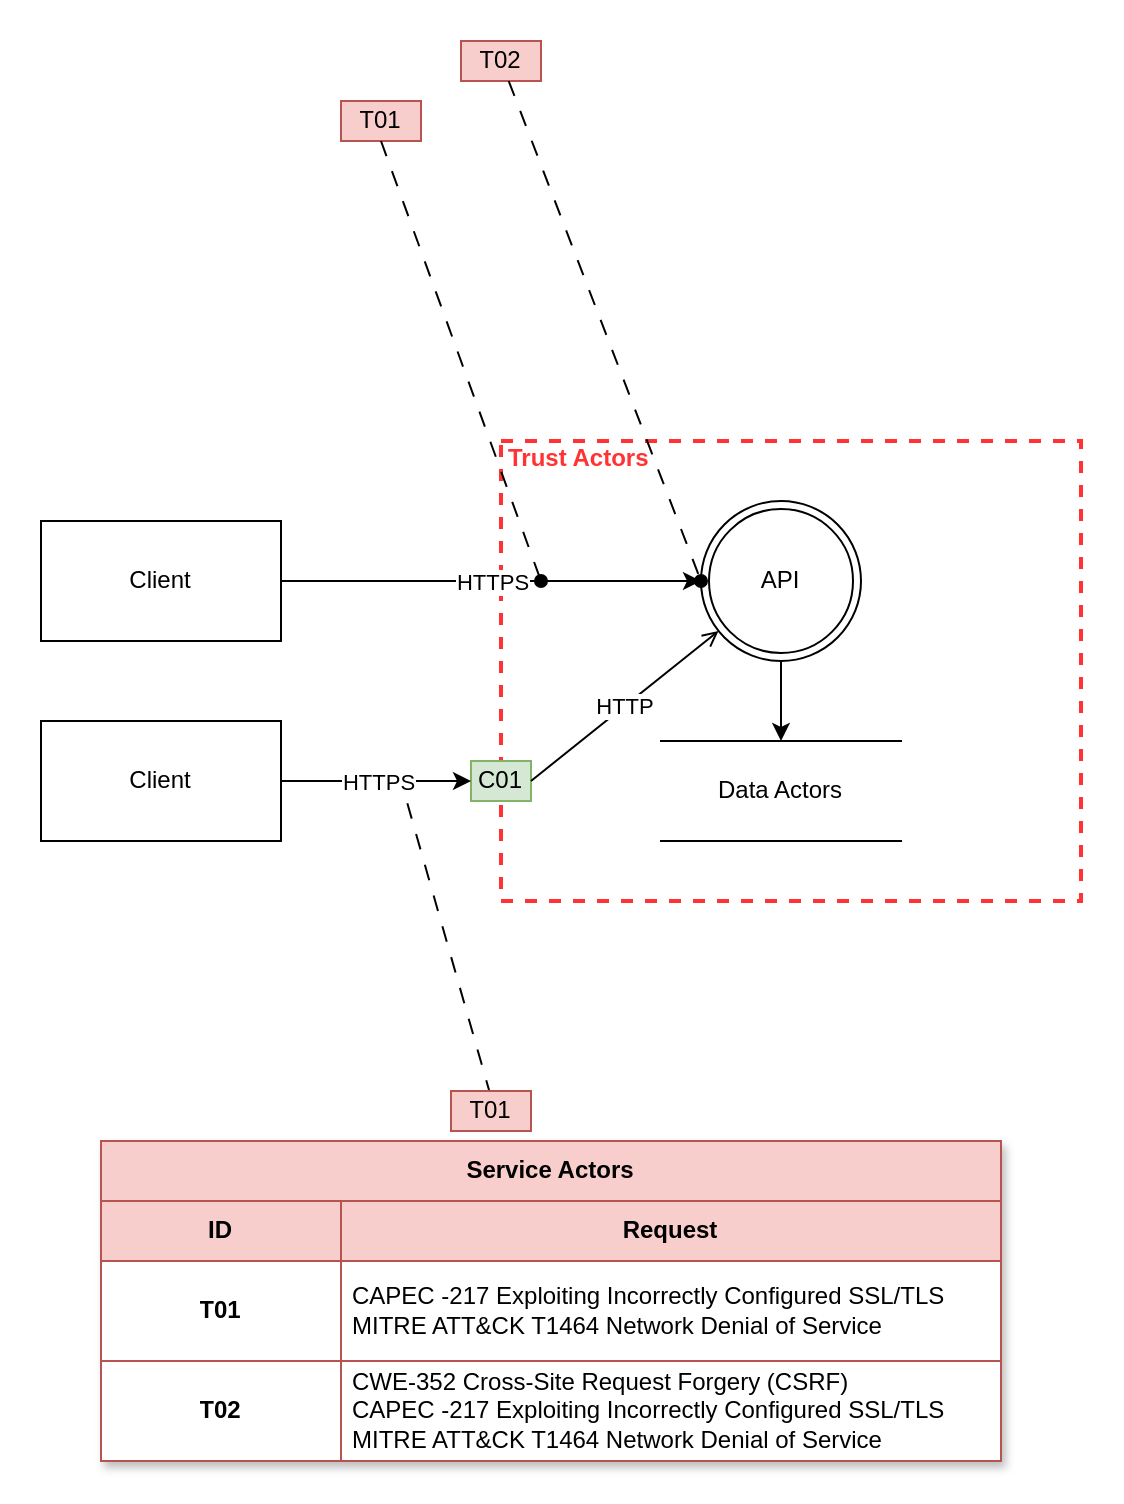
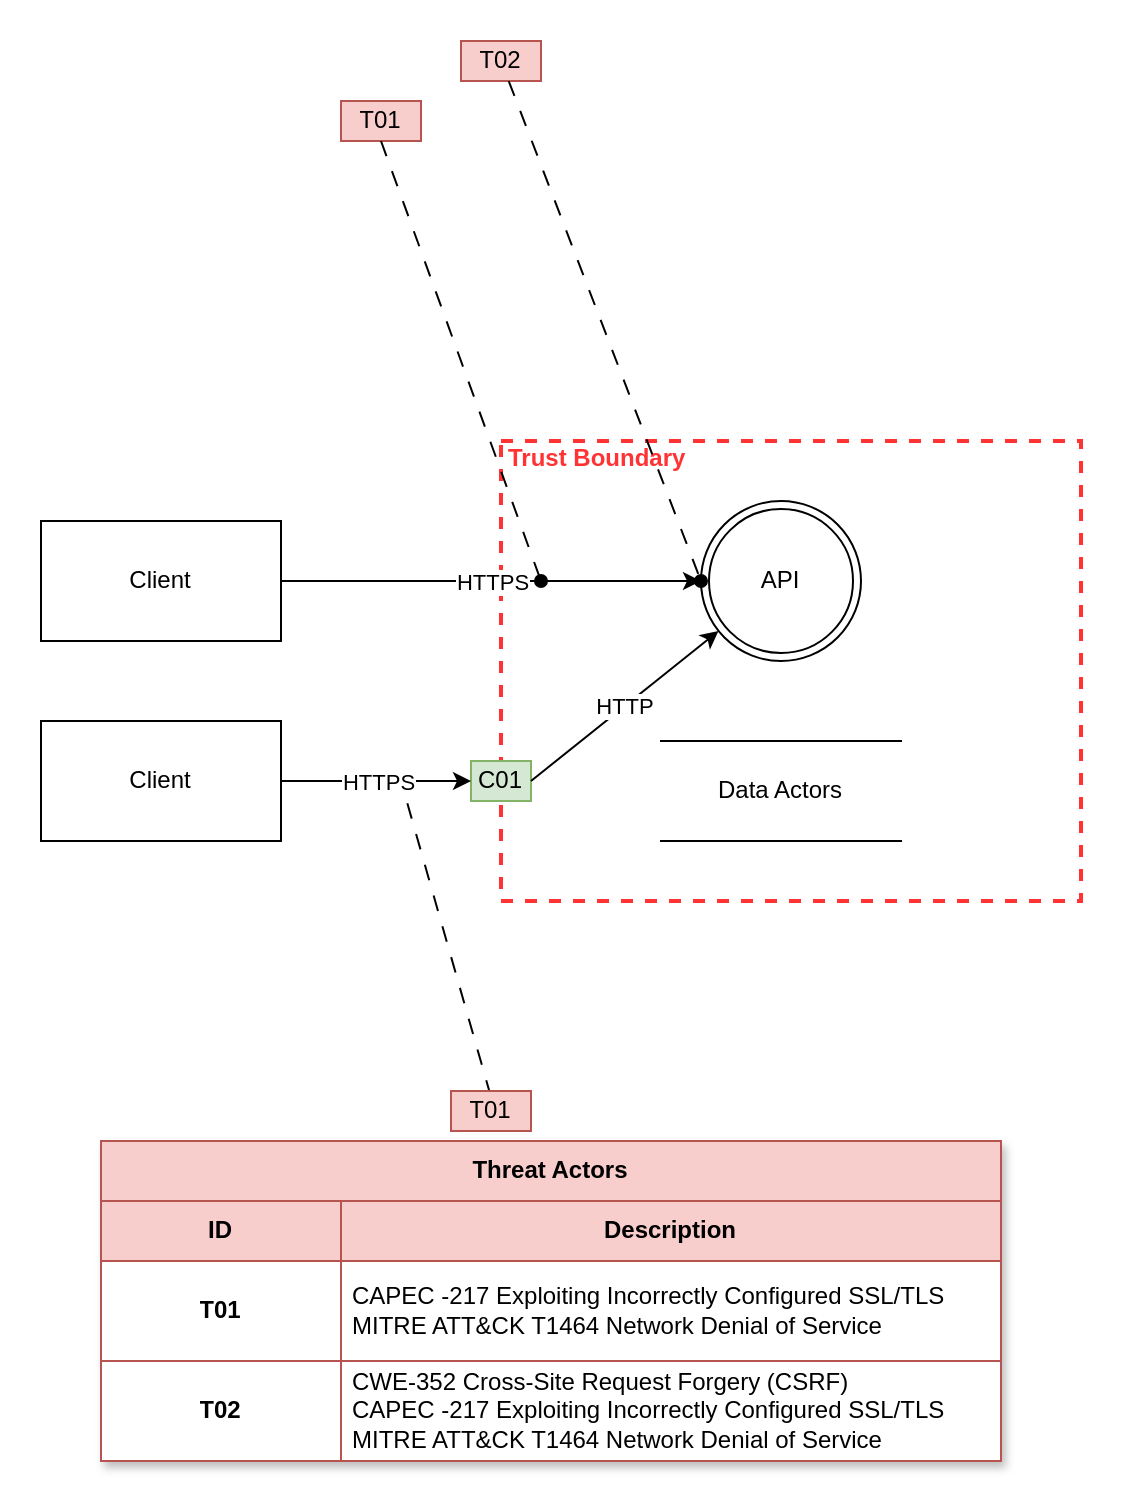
  <mxCell id="0" />
  <mxCell id="1" parent="0" />
- <mxCell id="2" value="Trust Actors" style="html=1;fontColor=#FF3333;fontStyle=1;align=left;verticalAlign=top;spacing=0;labelBorderColor=none;fillColor=none;dashed=1;strokeWidth=2;strokeColor=#FF3333;spacingLeft=4;spacingTop=-3;" parent="1" vertex="1"><mxGeometry x="250" y="220" width="290" height="230" as="geometry" /></mxCell>
- <mxCell id="3" value="" style="edgeStyle=orthogonalEdgeStyle;rounded=0;orthogonalLoop=1;jettySize=auto;html=1;" parent="1" source="4" target="6" edge="1"><mxGeometry relative="1" as="geometry" /></mxCell>
+ <mxCell id="2" value="Trust Boundary" style="html=1;fontColor=#FF3333;fontStyle=1;align=left;verticalAlign=top;spacing=0;labelBorderColor=none;fillColor=none;dashed=1;strokeWidth=2;strokeColor=#FF3333;spacingLeft=4;spacingTop=-3;" parent="1" vertex="1"><mxGeometry x="250" y="220" width="290" height="230" as="geometry" /></mxCell>
  <mxCell id="4" value="API" style="ellipse;shape=doubleEllipse;whiteSpace=wrap;html=1;aspect=fixed;" parent="1" vertex="1"><mxGeometry x="350" y="250" width="80" height="80" as="geometry" /></mxCell>
  <mxCell id="5" value="Client" style="rounded=0;whiteSpace=wrap;html=1;" parent="1" vertex="1"><mxGeometry x="20" y="260" width="120" height="60" as="geometry" /></mxCell>
  <mxCell id="6" value="Data Actors" style="shape=partialRectangle;whiteSpace=wrap;html=1;left=0;right=0;fillColor=none;" parent="1" vertex="1"><mxGeometry x="330" y="370" width="120" height="50" as="geometry" /></mxCell>
  <mxCell id="7" style="edgeStyle=orthogonalEdgeStyle;rounded=0;orthogonalLoop=1;jettySize=auto;html=1;exitX=0.5;exitY=1;exitDx=0;exitDy=0;" parent="1" source="6" target="6" edge="1"><mxGeometry relative="1" as="geometry" /></mxCell>
  <mxCell id="8" value="T01" style="text;html=1;strokeColor=#b85450;fillColor=#f8cecc;align=center;verticalAlign=middle;whiteSpace=wrap;overflow=hidden;" parent="1" vertex="1"><mxGeometry x="170" y="50" width="40" height="20" as="geometry" /></mxCell>
  <mxCell id="9" value="" style="endArrow=oval;html=1;rounded=0;exitX=0.5;exitY=1;exitDx=0;exitDy=0;dashed=1;dashPattern=8 8;endFill=1;" parent="1" source="8" edge="1"><mxGeometry width="50" height="50" relative="1" as="geometry"><mxPoint x="370" y="310" as="sourcePoint" /><mxPoint x="270" y="290" as="targetPoint" /></mxGeometry></mxCell>
  <mxCell id="10" value="T02" style="text;html=1;strokeColor=#b85450;fillColor=#f8cecc;align=center;verticalAlign=middle;whiteSpace=wrap;overflow=hidden;" parent="1" vertex="1"><mxGeometry x="230" y="20" width="40" height="20" as="geometry" /></mxCell>
  <mxCell id="11" value="" style="endArrow=oval;html=1;rounded=0;dashed=1;dashPattern=8 8;entryX=0;entryY=0.5;entryDx=0;entryDy=0;endFill=1;" parent="1" source="10" target="4" edge="1"><mxGeometry width="50" height="50" relative="1" as="geometry"><mxPoint x="200" y="80" as="sourcePoint" /><mxPoint x="360" y="300" as="targetPoint" /></mxGeometry></mxCell>
  <mxCell id="12" value="Client" style="rounded=0;whiteSpace=wrap;html=1;" parent="1" vertex="1"><mxGeometry x="20" y="360" width="120" height="60" as="geometry" /></mxCell>
  <mxCell id="13" value="C01" style="text;html=1;strokeColor=#82b366;fillColor=#d5e8d4;align=center;verticalAlign=middle;whiteSpace=wrap;overflow=hidden;" parent="1" vertex="1"><mxGeometry x="235" y="380" width="30" height="20" as="geometry" /></mxCell>
  <mxCell id="14" value="" style="endArrow=oval;html=1;rounded=0;dashed=1;dashPattern=8 8;exitX=0.495;exitY=0.115;exitDx=0;exitDy=0;endFill=1;exitPerimeter=0;" parent="1" source="21" edge="1"><mxGeometry width="50" height="50" relative="1" as="geometry"><mxPoint x="245" y="545" as="sourcePoint" /><mxPoint x="200" y="390" as="targetPoint" /></mxGeometry></mxCell>
  <mxCell id="15" value="" style="endArrow=classic;html=1;rounded=0;" edge="1" parent="1" source="12" target="13"><mxGeometry relative="1" as="geometry"><mxPoint x="70" y="470" as="sourcePoint" /><mxPoint x="170" y="470" as="targetPoint" /></mxGeometry></mxCell>
  <mxCell id="16" value="HTTPS" style="edgeLabel;resizable=0;html=1;align=center;verticalAlign=middle;" connectable="0" vertex="1" parent="15"><mxGeometry relative="1" as="geometry" /></mxCell>
  <mxCell id="17" value="" style="endArrow=classic;html=1;rounded=0;" edge="1" parent="1" source="5" target="4"><mxGeometry relative="1" as="geometry"><mxPoint x="100" y="510" as="sourcePoint" /><mxPoint x="200" y="510" as="targetPoint" /></mxGeometry></mxCell>
  <mxCell id="18" value="HTTPS" style="edgeLabel;resizable=0;html=1;align=center;verticalAlign=middle;" connectable="0" vertex="1" parent="17"><mxGeometry relative="1" as="geometry" /></mxCell>
- <mxCell id="19" value="" style="endArrow=open;html=1;rounded=0;exitX=1;exitY=0.5;exitDx=0;exitDy=0;" edge="1" parent="1" source="13" target="4"><mxGeometry relative="1" as="geometry"><mxPoint x="250" y="390" as="sourcePoint" /><mxPoint x="190" y="470" as="targetPoint" /></mxGeometry></mxCell>
+ <mxCell id="19" value="" style="endArrow=classic;html=1;rounded=0;exitX=1;exitY=0.5;exitDx=0;exitDy=0;" edge="1" parent="1" source="13" target="4"><mxGeometry relative="1" as="geometry"><mxPoint x="250" y="390" as="sourcePoint" /><mxPoint x="190" y="470" as="targetPoint" /></mxGeometry></mxCell>
  <mxCell id="20" value="HTTP" style="edgeLabel;resizable=0;html=1;align=center;verticalAlign=middle;" connectable="0" vertex="1" parent="19"><mxGeometry relative="1" as="geometry" /></mxCell>
  <mxCell id="21" value="T01" style="text;html=1;strokeColor=#b85450;fillColor=#f8cecc;align=center;verticalAlign=middle;whiteSpace=wrap;overflow=hidden;" vertex="1" parent="1"><mxGeometry x="225" y="545" width="40" height="20" as="geometry" /></mxCell>
- <mxCell id="22" value="Service Actors" style="shape=table;startSize=30;container=1;collapsible=0;childLayout=tableLayout;fillColor=#F8CECC;strokeColor=#B85450;fontStyle=1;shadow=1;swimlaneFillColor=#FFFFFF;fontColor=#000000;whiteSpace=wrap;html=1;" vertex="1" parent="1"><mxGeometry x="50" y="570" width="450" height="160" as="geometry" /></mxCell>
+ <mxCell id="22" value="Threat Actors" style="shape=table;startSize=30;container=1;collapsible=0;childLayout=tableLayout;fillColor=#F8CECC;strokeColor=#B85450;fontStyle=1;shadow=1;swimlaneFillColor=#FFFFFF;fontColor=#000000;whiteSpace=wrap;html=1;" vertex="1" parent="1"><mxGeometry x="50" y="570" width="450" height="160" as="geometry" /></mxCell>
  <mxCell id="23" value="" style="shape=tableRow;horizontal=0;startSize=0;swimlaneHead=0;swimlaneBody=0;strokeColor=inherit;top=0;left=0;bottom=0;right=0;collapsible=0;dropTarget=0;fillColor=inherit;points=[[0,0.5],[1,0.5]];portConstraint=eastwest;fontSize=16;fontColor=#000000;" vertex="1" parent="22"><mxGeometry y="30" width="450" height="30" as="geometry" /></mxCell>
  <mxCell id="24" value="ID" style="html=1;whiteSpace=wrap;connectable=0;strokeColor=inherit;overflow=hidden;fillColor=none;pointerEvents=1;fontColor=#000000;fontStyle=1" vertex="1" parent="23"><mxGeometry width="120" height="30" as="geometry"><mxRectangle width="120" height="30" as="alternateBounds" /></mxGeometry></mxCell>
- <mxCell id="25" value="Request" style="html=1;whiteSpace=wrap;connectable=0;strokeColor=inherit;overflow=hidden;fillColor=none;pointerEvents=1;fontColor=#000000;fontStyle=1" vertex="1" parent="23"><mxGeometry x="120" width="330" height="30" as="geometry"><mxRectangle width="330" height="30" as="alternateBounds" /></mxGeometry></mxCell>
+ <mxCell id="25" value="Description" style="html=1;whiteSpace=wrap;connectable=0;strokeColor=inherit;overflow=hidden;fillColor=none;pointerEvents=1;fontColor=#000000;fontStyle=1" vertex="1" parent="23"><mxGeometry x="120" width="330" height="30" as="geometry"><mxRectangle width="330" height="30" as="alternateBounds" /></mxGeometry></mxCell>
  <mxCell id="26" value="" style="shape=tableRow;horizontal=0;startSize=0;swimlaneHead=0;swimlaneBody=0;strokeColor=inherit;top=0;left=0;bottom=0;right=0;collapsible=0;dropTarget=0;fillColor=none;points=[[0,0.5],[1,0.5]];portConstraint=eastwest;fontSize=16;fontColor=#000000;" vertex="1" parent="22"><mxGeometry y="60" width="450" height="50" as="geometry" /></mxCell>
  <mxCell id="27" value="T01" style="html=1;whiteSpace=wrap;connectable=0;strokeColor=inherit;overflow=hidden;fillColor=none;pointerEvents=1;fontColor=#000000;fontStyle=1" vertex="1" parent="26"><mxGeometry width="120" height="50" as="geometry"><mxRectangle width="120" height="50" as="alternateBounds" /></mxGeometry></mxCell>
  <mxCell id="28" value="&lt;span style=&quot;font-weight: normal;&quot;&gt;&lt;font style=&quot;font-size: 12px;&quot;&gt;&lt;font style=&quot;font-size: 12px;&quot;&gt;CAPEC -217&amp;nbsp;&lt;/font&gt;&lt;span style=&quot;background-color: initial;&quot;&gt;Exploiting Incorrectly Configured SSL/TLS&lt;br&gt;&lt;/span&gt;&lt;/font&gt;MITRE ATT&amp;amp;CK T1464 Network Denial of Service&lt;font style=&quot;font-size: 12px;&quot;&gt;&lt;br&gt;&lt;/font&gt;&lt;/span&gt;" style="html=1;whiteSpace=wrap;connectable=0;strokeColor=inherit;overflow=hidden;fillColor=none;pointerEvents=1;fontColor=#000000;fontStyle=1;align=left;spacingLeft=4;" vertex="1" parent="26"><mxGeometry x="120" width="330" height="50" as="geometry"><mxRectangle width="330" height="50" as="alternateBounds" /></mxGeometry></mxCell>
  <mxCell id="29" value="" style="shape=tableRow;horizontal=0;startSize=0;swimlaneHead=0;swimlaneBody=0;strokeColor=inherit;top=0;left=0;bottom=0;right=0;collapsible=0;dropTarget=0;fillColor=none;points=[[0,0.5],[1,0.5]];portConstraint=eastwest;fontSize=16;fontColor=#000000;" vertex="1" parent="22"><mxGeometry y="110" width="450" height="50" as="geometry" /></mxCell>
  <mxCell id="30" value="T02" style="html=1;whiteSpace=wrap;connectable=0;strokeColor=inherit;overflow=hidden;fillColor=none;pointerEvents=1;fontColor=#000000;fontStyle=1" vertex="1" parent="29"><mxGeometry width="120" height="50" as="geometry"><mxRectangle width="120" height="50" as="alternateBounds" /></mxGeometry></mxCell>
  <mxCell id="31" value="&lt;font style=&quot;font-size: 12px; font-weight: normal;&quot;&gt;&lt;font style=&quot;font-size: 12px;&quot;&gt;CWE-352&amp;nbsp;&lt;/font&gt;&lt;span style=&quot;caret-color: rgb(108, 29, 31); font-family: Verdana, Arial, Helvetica, Geneva, sans-serif;&quot;&gt;Cross-Site Request Forgery (CSRF)&lt;/span&gt;&lt;font style=&quot;font-size: 12px;&quot;&gt;&lt;br&gt;CAPEC -217&amp;nbsp;&lt;/font&gt;&lt;span style=&quot;background-color: initial;&quot;&gt;Exploiting Incorrectly Configured SSL/TLS&lt;br&gt;&lt;/span&gt;&lt;/font&gt;&lt;span style=&quot;font-weight: normal;&quot;&gt;&lt;font style=&quot;font-size: 12px;&quot;&gt;MITRE ATT&amp;amp;CK T1464 Network Denial of Service&lt;br&gt;&lt;/font&gt;&lt;/span&gt;" style="html=1;whiteSpace=wrap;connectable=0;strokeColor=inherit;overflow=hidden;fillColor=none;pointerEvents=1;fontColor=#000000;fontStyle=1;align=left;spacingLeft=4;" vertex="1" parent="29"><mxGeometry x="120" width="330" height="50" as="geometry"><mxRectangle width="330" height="50" as="alternateBounds" /></mxGeometry></mxCell>
